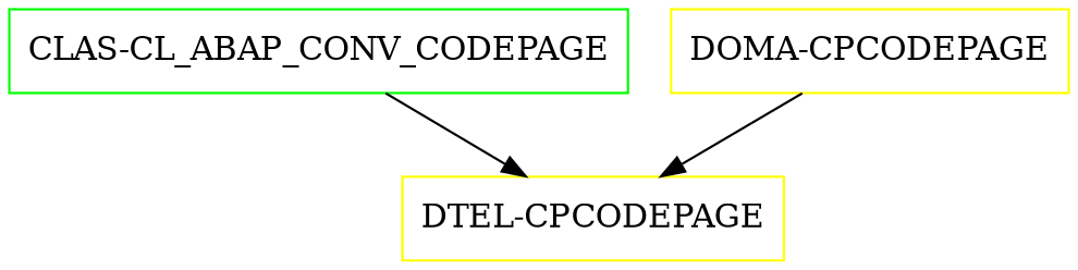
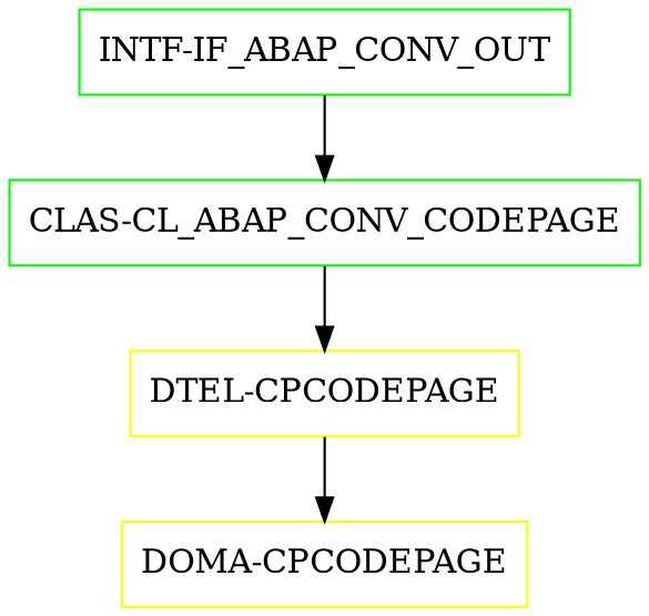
  digraph {
    node [color=yellow shape=box]
    "DTEL-CPCODEPAGE"
    "CLAS-CL_ABAP_CONV_CODEPAGE" [color=green]
+   "INTF-IF_ABAP_CONV_OUT" [color=green]
    "DOMA-CPCODEPAGE"
-   "DOMA-CPCODEPAGE" -> "DTEL-CPCODEPAGE"
+   "DTEL-CPCODEPAGE" -> "DOMA-CPCODEPAGE"
    "CLAS-CL_ABAP_CONV_CODEPAGE" -> "DTEL-CPCODEPAGE"
+   "INTF-IF_ABAP_CONV_OUT" -> "CLAS-CL_ABAP_CONV_CODEPAGE"
  }
